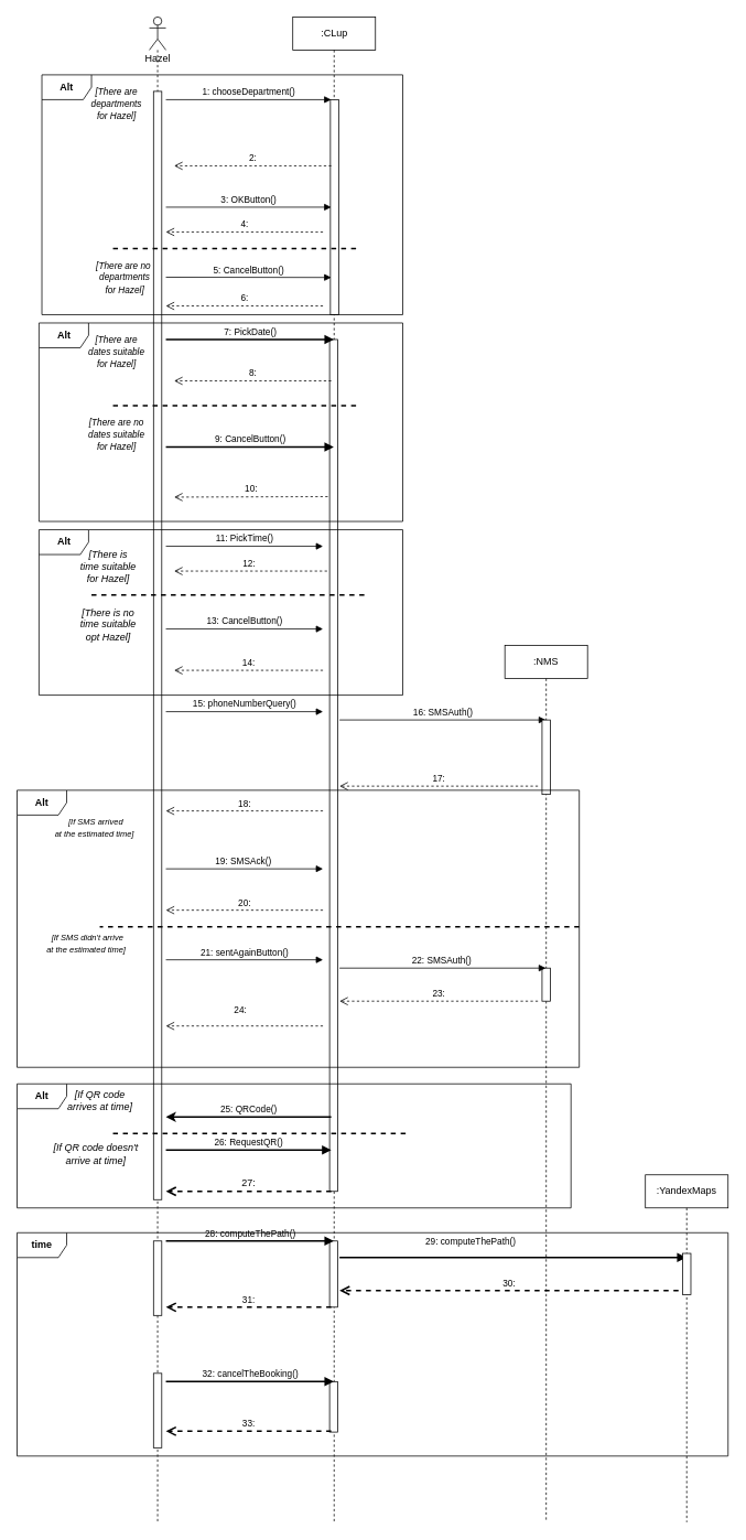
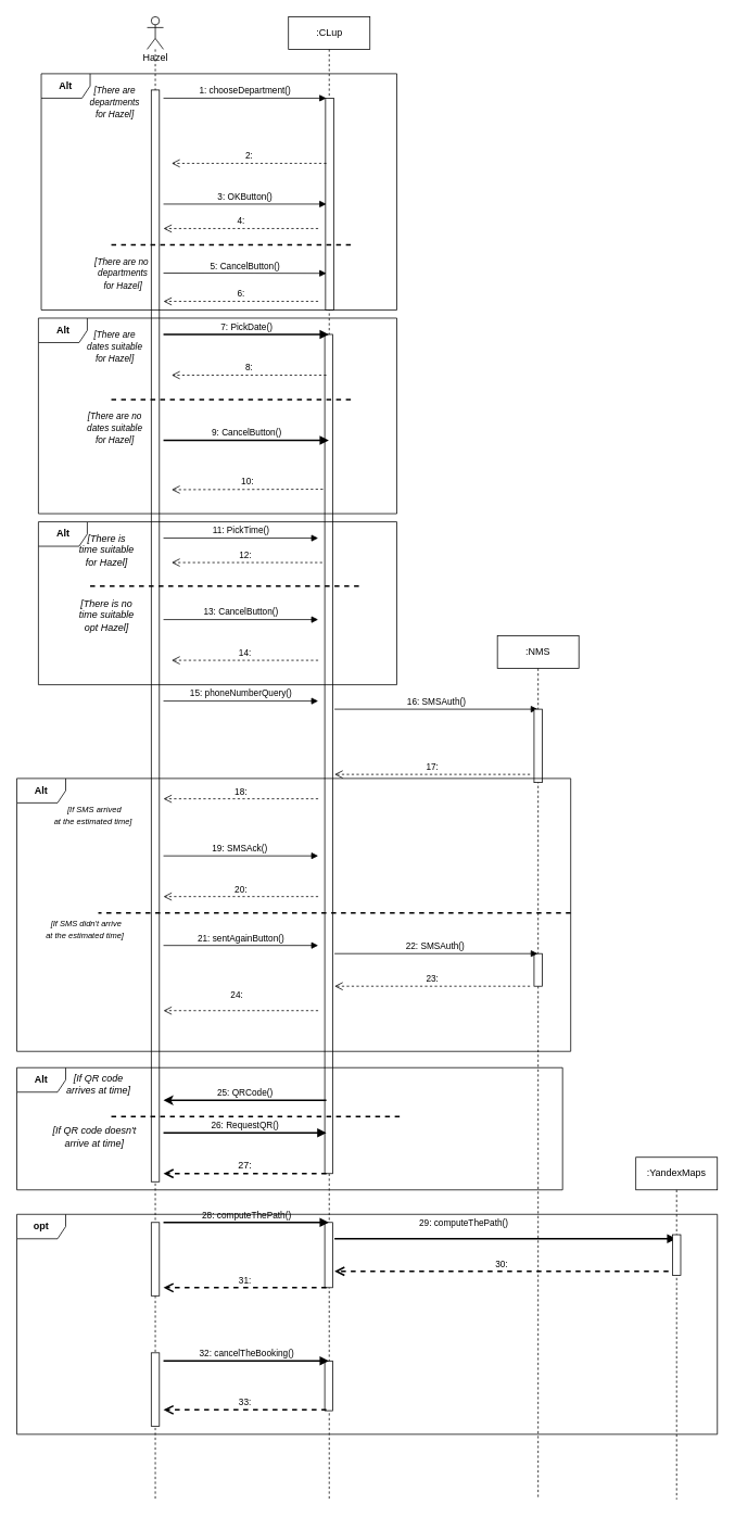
  <mxCell id="0" />
  <mxCell id="1" parent="0" />
  <mxCell id="2" value=":CLup" style="shape=umlLifeline;perimeter=lifelinePerimeter;whiteSpace=wrap;html=1;container=1;collapsible=0;recursiveResize=0;outlineConnect=0;" vertex="1" parent="1"><mxGeometry x="353.5" y="20" width="100" height="1820" as="geometry" /></mxCell>
  <mxCell id="3" value="" style="html=1;points=[];perimeter=orthogonalPerimeter;" vertex="1" parent="2"><mxGeometry x="45.5" y="100" width="10" height="260" as="geometry" /></mxCell>
  <mxCell id="4" value="" style="html=1;points=[];perimeter=orthogonalPerimeter;" vertex="1" parent="2"><mxGeometry x="44.5" y="390" width="10" height="1030" as="geometry" /></mxCell>
  <mxCell id="5" value="16: SMSAuth()" style="html=1;verticalAlign=bottom;endArrow=block;strokeWidth=1;" edge="1" parent="2" target="9"><mxGeometry width="80" relative="1" as="geometry"><mxPoint x="56.5" y="850" as="sourcePoint" /><mxPoint x="186.5" y="850" as="targetPoint" /></mxGeometry></mxCell>
  <mxCell id="6" value="" style="html=1;points=[];perimeter=orthogonalPerimeter;" vertex="1" parent="2"><mxGeometry x="44.5" y="1480" width="10" height="80" as="geometry" /></mxCell>
  <mxCell id="7" value="29: computeThePath()&amp;nbsp;" style="html=1;verticalAlign=bottom;endArrow=block;strokeWidth=2;" edge="1" parent="2" target="16"><mxGeometry x="-0.237" y="10" width="80" relative="1" as="geometry"><mxPoint x="56.5" y="1500" as="sourcePoint" /><mxPoint x="136.5" y="1500" as="targetPoint" /><mxPoint as="offset" /></mxGeometry></mxCell>
  <mxCell id="8" value="" style="html=1;points=[];perimeter=orthogonalPerimeter;" vertex="1" parent="2"><mxGeometry x="44.5" y="1650" width="10" height="61" as="geometry" /></mxCell>
  <mxCell id="9" value=":NMS" style="shape=umlLifeline;perimeter=lifelinePerimeter;whiteSpace=wrap;html=1;container=1;collapsible=0;recursiveResize=0;outlineConnect=0;" vertex="1" parent="1"><mxGeometry x="610" y="780" width="100" height="1060" as="geometry" /></mxCell>
  <mxCell id="10" value="" style="html=1;points=[];perimeter=orthogonalPerimeter;" vertex="1" parent="9"><mxGeometry x="45" y="90" width="10" height="90" as="geometry" /></mxCell>
  <mxCell id="11" value="" style="html=1;points=[];perimeter=orthogonalPerimeter;" vertex="1" parent="9"><mxGeometry x="45" y="390" width="10" height="40" as="geometry" /></mxCell>
  <mxCell id="12" value="" style="shape=umlLifeline;participant=umlActor;perimeter=lifelinePerimeter;whiteSpace=wrap;html=1;container=1;collapsible=0;recursiveResize=0;verticalAlign=top;spacingTop=36;outlineConnect=0;" vertex="1" parent="1"><mxGeometry x="180" y="20" width="20" height="1820" as="geometry" /></mxCell>
  <mxCell id="13" value="" style="html=1;points=[];perimeter=orthogonalPerimeter;" vertex="1" parent="12"><mxGeometry x="5" y="90" width="10" height="1340" as="geometry" /></mxCell>
  <mxCell id="14" value="" style="html=1;points=[];perimeter=orthogonalPerimeter;" vertex="1" parent="12"><mxGeometry x="5" y="1480" width="10" height="90" as="geometry" /></mxCell>
  <mxCell id="15" value="" style="html=1;points=[];perimeter=orthogonalPerimeter;" vertex="1" parent="12"><mxGeometry x="5" y="1640" width="10" height="90" as="geometry" /></mxCell>
  <mxCell id="16" value=":YandexMaps" style="shape=umlLifeline;perimeter=lifelinePerimeter;whiteSpace=wrap;html=1;container=1;collapsible=0;recursiveResize=0;outlineConnect=0;" vertex="1" parent="1"><mxGeometry x="780" y="1420" width="100" height="420" as="geometry" /></mxCell>
  <mxCell id="17" value="" style="html=1;points=[];perimeter=orthogonalPerimeter;" vertex="1" parent="16"><mxGeometry x="45" y="95" width="10" height="50" as="geometry" /></mxCell>
  <mxCell id="18" value="Hazel" style="text;html=1;align=center;verticalAlign=middle;resizable=0;points=[];autosize=1;" vertex="1" parent="1"><mxGeometry x="165" y="60" width="50" height="20" as="geometry" /></mxCell>
  <mxCell id="19" value="1: chooseDepartment()" style="html=1;verticalAlign=bottom;endArrow=block;entryX=0.1;entryY=0;entryDx=0;entryDy=0;entryPerimeter=0;" edge="1" parent="1" target="3"><mxGeometry width="80" relative="1" as="geometry"><mxPoint x="200" y="120" as="sourcePoint" /><mxPoint x="310" y="120" as="targetPoint" /></mxGeometry></mxCell>
  <mxCell id="20" value="&lt;i style=&quot;font-size: 11px&quot;&gt;[There are &lt;br&gt;departments &lt;br&gt;for Hazel]&lt;/i&gt;" style="text;html=1;align=center;verticalAlign=middle;resizable=0;points=[];autosize=1;" vertex="1" parent="1"><mxGeometry x="100" y="100" width="80" height="50" as="geometry" /></mxCell>
  <mxCell id="21" value="2:" style="html=1;verticalAlign=bottom;endArrow=open;dashed=1;endSize=8;" edge="1" parent="1"><mxGeometry relative="1" as="geometry"><mxPoint x="400" y="200" as="sourcePoint" /><mxPoint x="210" y="200" as="targetPoint" /></mxGeometry></mxCell>
  <mxCell id="22" value="3: OKButton()" style="html=1;verticalAlign=bottom;endArrow=block;entryX=0.1;entryY=0;entryDx=0;entryDy=0;entryPerimeter=0;" edge="1" parent="1"><mxGeometry width="80" relative="1" as="geometry"><mxPoint x="200" y="250" as="sourcePoint" /><mxPoint x="400" y="250" as="targetPoint" /></mxGeometry></mxCell>
  <mxCell id="23" value="4:" style="html=1;verticalAlign=bottom;endArrow=open;dashed=1;endSize=8;" edge="1" parent="1"><mxGeometry relative="1" as="geometry"><mxPoint x="390" y="280" as="sourcePoint" /><mxPoint x="200" y="280" as="targetPoint" /></mxGeometry></mxCell>
  <mxCell id="24" value="" style="html=1;verticalAlign=bottom;endArrow=none;dashed=1;endSize=8;endFill=0;strokeWidth=2;" edge="1" parent="1"><mxGeometry relative="1" as="geometry"><mxPoint x="430" y="300" as="sourcePoint" /><mxPoint x="130" y="300" as="targetPoint" /></mxGeometry></mxCell>
  <mxCell id="25" value="5: CancelButton()" style="html=1;verticalAlign=bottom;endArrow=block;" edge="1" parent="1"><mxGeometry width="80" relative="1" as="geometry"><mxPoint x="200" y="334.71" as="sourcePoint" /><mxPoint x="400" y="335" as="targetPoint" /></mxGeometry></mxCell>
  <mxCell id="26" value="&lt;i style=&quot;font-size: 11px&quot;&gt;[There are no&amp;nbsp;&lt;br&gt;departments &lt;br&gt;for Hazel]&lt;/i&gt;" style="text;html=1;align=center;verticalAlign=middle;resizable=0;points=[];autosize=1;" vertex="1" parent="1"><mxGeometry x="110" y="310" width="80" height="50" as="geometry" /></mxCell>
  <mxCell id="27" value="7: PickDate()" style="html=1;verticalAlign=bottom;endArrow=block;strokeWidth=2;" edge="1" parent="1" target="2"><mxGeometry width="80" relative="1" as="geometry"><mxPoint x="200" y="410" as="sourcePoint" /><mxPoint x="280" y="410" as="targetPoint" /></mxGeometry></mxCell>
  <mxCell id="28" value="&lt;i style=&quot;font-size: 11px&quot;&gt;[There are &lt;br&gt;dates suitable&lt;br&gt;for Hazel]&lt;/i&gt;" style="text;html=1;align=center;verticalAlign=middle;resizable=0;points=[];autosize=1;" vertex="1" parent="1"><mxGeometry x="100" y="400" width="80" height="50" as="geometry" /></mxCell>
  <mxCell id="29" value="8:" style="html=1;verticalAlign=bottom;endArrow=open;dashed=1;endSize=8;strokeWidth=1;" edge="1" parent="1"><mxGeometry relative="1" as="geometry"><mxPoint x="400" y="460" as="sourcePoint" /><mxPoint x="210" y="460" as="targetPoint" /></mxGeometry></mxCell>
  <mxCell id="30" value="&lt;b&gt;Alt&lt;/b&gt;" style="shape=umlFrame;whiteSpace=wrap;html=1;" vertex="1" parent="1"><mxGeometry x="46.5" y="640" width="440" height="200" as="geometry" /></mxCell>
  <mxCell id="31" value="" style="html=1;verticalAlign=bottom;endArrow=none;dashed=1;endSize=8;strokeWidth=2;endFill=0;" edge="1" parent="1"><mxGeometry relative="1" as="geometry"><mxPoint x="430" y="490" as="sourcePoint" /><mxPoint x="130" y="490" as="targetPoint" /></mxGeometry></mxCell>
  <mxCell id="32" value="&lt;i style=&quot;font-size: 11px&quot;&gt;[There are no&lt;br&gt;dates suitable&lt;br&gt;for Hazel]&lt;/i&gt;" style="text;html=1;align=center;verticalAlign=middle;resizable=0;points=[];autosize=1;" vertex="1" parent="1"><mxGeometry x="100" y="500" width="80" height="50" as="geometry" /></mxCell>
  <mxCell id="33" value="6:" style="html=1;verticalAlign=bottom;endArrow=open;dashed=1;endSize=8;" edge="1" parent="1"><mxGeometry relative="1" as="geometry"><mxPoint x="390" y="369.43" as="sourcePoint" /><mxPoint x="200" y="369.43" as="targetPoint" /></mxGeometry></mxCell>
  <mxCell id="34" value="&lt;b&gt;Alt&lt;/b&gt;" style="shape=umlFrame;whiteSpace=wrap;html=1;" vertex="1" parent="1"><mxGeometry x="50" y="90" width="436.5" height="290" as="geometry" /></mxCell>
  <mxCell id="35" value="9: CancelButton()" style="html=1;verticalAlign=bottom;endArrow=block;strokeWidth=2;" edge="1" parent="1"><mxGeometry width="80" relative="1" as="geometry"><mxPoint x="200" y="540" as="sourcePoint" /><mxPoint x="403" y="540" as="targetPoint" /></mxGeometry></mxCell>
  <mxCell id="36" value="10:" style="html=1;verticalAlign=bottom;endArrow=open;dashed=1;endSize=8;strokeWidth=1;exitX=-0.22;exitY=0.206;exitDx=0;exitDy=0;exitPerimeter=0;" edge="1" parent="1"><mxGeometry relative="1" as="geometry"><mxPoint x="395.8" y="600" as="sourcePoint" /><mxPoint x="210" y="600.56" as="targetPoint" /></mxGeometry></mxCell>
- <mxCell id="37" value="&lt;i&gt;[There is&lt;br&gt;time suitable &lt;br&gt;for Hazel]&lt;/i&gt;" style="text;html=1;align=center;verticalAlign=middle;resizable=0;points=[];autosize=1;" vertex="1" parent="1"><mxGeometry x="90" y="660" width="80" height="50" as="geometry" /></mxCell>
+ <mxCell id="37" value="&lt;i&gt;[There is&lt;br&gt;time suitable &lt;br&gt;for Hazel]&lt;/i&gt;" style="text;html=1;align=center;verticalAlign=middle;resizable=0;points=[];autosize=1;" vertex="1" parent="1"><mxGeometry x="90" y="650" width="80" height="50" as="geometry" /></mxCell>
  <mxCell id="38" value="&lt;b&gt;Alt&lt;/b&gt;" style="shape=umlFrame;whiteSpace=wrap;html=1;" vertex="1" parent="1"><mxGeometry x="46.5" y="390" width="440" height="240" as="geometry" /></mxCell>
  <mxCell id="39" value="11: PickTime()" style="html=1;verticalAlign=bottom;endArrow=block;strokeWidth=1;" edge="1" parent="1"><mxGeometry width="80" relative="1" as="geometry"><mxPoint x="200" y="660" as="sourcePoint" /><mxPoint x="390" y="660" as="targetPoint" /></mxGeometry></mxCell>
  <mxCell id="40" value="12:&amp;nbsp;" style="html=1;verticalAlign=bottom;endArrow=open;dashed=1;endSize=8;strokeWidth=1;" edge="1" parent="1"><mxGeometry relative="1" as="geometry"><mxPoint x="395" y="690" as="sourcePoint" /><mxPoint x="210" y="690" as="targetPoint" /></mxGeometry></mxCell>
  <mxCell id="41" value="" style="html=1;verticalAlign=bottom;endArrow=none;dashed=1;endSize=8;strokeWidth=2;endFill=0;" edge="1" parent="1"><mxGeometry relative="1" as="geometry"><mxPoint x="440" y="719" as="sourcePoint" /><mxPoint x="110" y="719" as="targetPoint" /></mxGeometry></mxCell>
  <mxCell id="42" value="13: CancelButton()" style="html=1;verticalAlign=bottom;endArrow=block;strokeWidth=1;" edge="1" parent="1"><mxGeometry width="80" relative="1" as="geometry"><mxPoint x="200" y="760" as="sourcePoint" /><mxPoint x="390" y="760" as="targetPoint" /></mxGeometry></mxCell>
  <mxCell id="43" value="14:" style="html=1;verticalAlign=bottom;endArrow=open;dashed=1;endSize=8;strokeWidth=1;" edge="1" parent="1"><mxGeometry relative="1" as="geometry"><mxPoint x="390" y="810" as="sourcePoint" /><mxPoint x="210" y="810" as="targetPoint" /></mxGeometry></mxCell>
  <mxCell id="44" value="&lt;i&gt;[There is no&lt;br&gt;time suitable &lt;br&gt;opt Hazel]&lt;/i&gt;" style="text;html=1;align=center;verticalAlign=middle;resizable=0;points=[];autosize=1;" vertex="1" parent="1"><mxGeometry x="90" y="730" width="80" height="50" as="geometry" /></mxCell>
  <mxCell id="45" value="15: phoneNumberQuery()" style="html=1;verticalAlign=bottom;endArrow=block;strokeWidth=1;" edge="1" parent="1"><mxGeometry width="80" relative="1" as="geometry"><mxPoint x="200" y="860" as="sourcePoint" /><mxPoint x="390" y="860" as="targetPoint" /></mxGeometry></mxCell>
  <mxCell id="46" value="17:" style="html=1;verticalAlign=bottom;endArrow=open;dashed=1;endSize=8;strokeWidth=1;" edge="1" parent="1"><mxGeometry relative="1" as="geometry"><mxPoint x="650" y="950" as="sourcePoint" /><mxPoint x="410" y="950" as="targetPoint" /></mxGeometry></mxCell>
  <mxCell id="47" value="18:" style="html=1;verticalAlign=bottom;endArrow=open;dashed=1;endSize=8;strokeWidth=1;" edge="1" parent="1"><mxGeometry relative="1" as="geometry"><mxPoint x="390" y="980" as="sourcePoint" /><mxPoint x="200" y="980" as="targetPoint" /></mxGeometry></mxCell>
  <mxCell id="48" value="19: SMSAck()&amp;nbsp;" style="html=1;verticalAlign=bottom;endArrow=block;strokeWidth=1;" edge="1" parent="1"><mxGeometry width="80" relative="1" as="geometry"><mxPoint x="200" y="1050" as="sourcePoint" /><mxPoint x="390" y="1050" as="targetPoint" /></mxGeometry></mxCell>
  <mxCell id="49" value="20:" style="html=1;verticalAlign=bottom;endArrow=open;dashed=1;endSize=8;strokeWidth=1;" edge="1" parent="1"><mxGeometry relative="1" as="geometry"><mxPoint x="390" y="1100" as="sourcePoint" /><mxPoint x="200" y="1100" as="targetPoint" /></mxGeometry></mxCell>
  <mxCell id="50" value="&lt;i style=&quot;font-size: 10px&quot;&gt;[If SMS arrived &lt;br&gt;at the estimated time]&lt;/i&gt;&amp;nbsp;" style="text;html=1;align=center;verticalAlign=middle;resizable=0;points=[];autosize=1;" vertex="1" parent="1"><mxGeometry x="60" y="980" width="110" height="40" as="geometry" /></mxCell>
  <mxCell id="51" value="" style="html=1;verticalAlign=bottom;endArrow=none;endSize=8;strokeWidth=2;endFill=0;dashed=1;" edge="1" parent="1"><mxGeometry relative="1" as="geometry"><mxPoint x="700" y="1120" as="sourcePoint" /><mxPoint x="120" y="1120" as="targetPoint" /></mxGeometry></mxCell>
  <mxCell id="52" value="&lt;i style=&quot;font-size: 10px&quot;&gt;[If SMS didn't arrive&lt;br&gt;at the estimated time]&lt;/i&gt;&amp;nbsp;" style="text;html=1;align=center;verticalAlign=middle;resizable=0;points=[];autosize=1;" vertex="1" parent="1"><mxGeometry x="50" y="1120" width="110" height="40" as="geometry" /></mxCell>
  <mxCell id="53" value="21: sentAgainButton()" style="html=1;verticalAlign=bottom;endArrow=block;strokeWidth=1;" edge="1" parent="1"><mxGeometry width="80" relative="1" as="geometry"><mxPoint x="200" y="1160" as="sourcePoint" /><mxPoint x="390" y="1160" as="targetPoint" /></mxGeometry></mxCell>
  <mxCell id="54" value="22: SMSAuth()&amp;nbsp;" style="html=1;verticalAlign=bottom;endArrow=block;strokeWidth=1;" edge="1" parent="1"><mxGeometry width="80" relative="1" as="geometry"><mxPoint x="410" y="1170" as="sourcePoint" /><mxPoint x="659.5" y="1170" as="targetPoint" /></mxGeometry></mxCell>
  <mxCell id="55" value="23:" style="html=1;verticalAlign=bottom;endArrow=open;dashed=1;endSize=8;strokeWidth=1;" edge="1" parent="1"><mxGeometry relative="1" as="geometry"><mxPoint x="650" y="1210" as="sourcePoint" /><mxPoint x="410" y="1210" as="targetPoint" /></mxGeometry></mxCell>
  <mxCell id="56" value="24:" style="html=1;verticalAlign=bottom;endArrow=open;dashed=1;endSize=8;strokeWidth=1;" edge="1" parent="1"><mxGeometry x="0.053" y="-10" relative="1" as="geometry"><mxPoint x="390" y="1240" as="sourcePoint" /><mxPoint x="200" y="1240" as="targetPoint" /><mxPoint as="offset" /></mxGeometry></mxCell>
  <mxCell id="57" value="&lt;b&gt;Alt&lt;/b&gt;" style="shape=umlFrame;whiteSpace=wrap;html=1;" vertex="1" parent="1"><mxGeometry x="20" y="955" width="680" height="335" as="geometry" /></mxCell>
  <mxCell id="58" value="25: QRCode()" style="html=1;verticalAlign=bottom;endArrow=none;strokeWidth=2;startArrow=classic;startFill=1;endFill=0;" edge="1" parent="1"><mxGeometry width="80" relative="1" as="geometry"><mxPoint x="200" y="1350" as="sourcePoint" /><mxPoint x="400" y="1350" as="targetPoint" /></mxGeometry></mxCell>
  <mxCell id="59" value="" style="html=1;verticalAlign=bottom;endArrow=none;dashed=1;endSize=8;strokeWidth=2;endFill=0;" edge="1" parent="1"><mxGeometry relative="1" as="geometry"><mxPoint x="490" y="1370" as="sourcePoint" /><mxPoint x="130" y="1370" as="targetPoint" /></mxGeometry></mxCell>
  <mxCell id="60" value="26: RequestQR()" style="html=1;verticalAlign=bottom;endArrow=block;strokeWidth=2;" edge="1" parent="1"><mxGeometry width="80" relative="1" as="geometry"><mxPoint x="200" y="1390" as="sourcePoint" /><mxPoint x="400" y="1390" as="targetPoint" /></mxGeometry></mxCell>
  <mxCell id="61" value="" style="html=1;verticalAlign=bottom;endArrow=open;dashed=1;endSize=8;strokeWidth=2;" edge="1" parent="1"><mxGeometry relative="1" as="geometry"><mxPoint x="400" y="1440" as="sourcePoint" /><mxPoint x="200" y="1440" as="targetPoint" /><Array as="points"><mxPoint x="310" y="1440" /></Array></mxGeometry></mxCell>
  <mxCell id="62" value="27:" style="text;html=1;align=center;verticalAlign=middle;resizable=0;points=[];autosize=1;" vertex="1" parent="1"><mxGeometry x="285" y="1420" width="30" height="20" as="geometry" /></mxCell>
  <mxCell id="63" value="&lt;i&gt;[If QR code&lt;br&gt;arrives at time]&lt;/i&gt;" style="text;html=1;align=center;verticalAlign=middle;resizable=0;points=[];autosize=1;" vertex="1" parent="1"><mxGeometry x="75" y="1315" width="90" height="30" as="geometry" /></mxCell>
  <mxCell id="64" value="&lt;i&gt;[If QR code doesn't&lt;br&gt;arrive at time]&lt;/i&gt;" style="text;html=1;align=center;verticalAlign=middle;resizable=0;points=[];autosize=1;" vertex="1" parent="1"><mxGeometry x="55" y="1380" width="120" height="30" as="geometry" /></mxCell>
  <mxCell id="65" value="&lt;b&gt;Alt&lt;/b&gt;" style="shape=umlFrame;whiteSpace=wrap;html=1;" vertex="1" parent="1"><mxGeometry x="20" y="1310" width="670" height="150" as="geometry" /></mxCell>
  <mxCell id="66" value="28: computeThePath()" style="html=1;verticalAlign=bottom;endArrow=block;strokeWidth=2;" edge="1" parent="1" target="2"><mxGeometry width="80" relative="1" as="geometry"><mxPoint x="200" y="1500" as="sourcePoint" /><mxPoint x="280" y="1500" as="targetPoint" /></mxGeometry></mxCell>
  <mxCell id="67" value="30:" style="html=1;verticalAlign=bottom;endArrow=open;dashed=1;endSize=8;strokeWidth=2;" edge="1" parent="1"><mxGeometry relative="1" as="geometry"><mxPoint x="820" y="1560" as="sourcePoint" /><mxPoint x="410" y="1560" as="targetPoint" /></mxGeometry></mxCell>
  <mxCell id="68" value="31:" style="html=1;verticalAlign=bottom;endArrow=open;dashed=1;endSize=8;strokeWidth=2;" edge="1" parent="1"><mxGeometry relative="1" as="geometry"><mxPoint x="400" y="1580" as="sourcePoint" /><mxPoint x="200" y="1580" as="targetPoint" /></mxGeometry></mxCell>
- <mxCell id="69" value="&lt;b&gt;time&lt;/b&gt;" style="shape=umlFrame;whiteSpace=wrap;html=1;" vertex="1" parent="1"><mxGeometry x="20" y="1490" width="860" height="270" as="geometry" /></mxCell>
+ <mxCell id="69" value="&lt;b&gt;opt&lt;/b&gt;" style="shape=umlFrame;whiteSpace=wrap;html=1;" vertex="1" parent="1"><mxGeometry x="20" y="1490" width="860" height="270" as="geometry" /></mxCell>
  <mxCell id="70" value="32: cancelTheBooking()" style="html=1;verticalAlign=bottom;endArrow=block;strokeWidth=2;" edge="1" parent="1" target="2"><mxGeometry width="80" relative="1" as="geometry"><mxPoint x="200" y="1670" as="sourcePoint" /><mxPoint x="280" y="1670" as="targetPoint" /></mxGeometry></mxCell>
  <mxCell id="71" value="33:" style="html=1;verticalAlign=bottom;endArrow=open;dashed=1;endSize=8;strokeWidth=2;" edge="1" parent="1"><mxGeometry relative="1" as="geometry"><mxPoint x="400" y="1730" as="sourcePoint" /><mxPoint x="200" y="1730" as="targetPoint" /></mxGeometry></mxCell>
